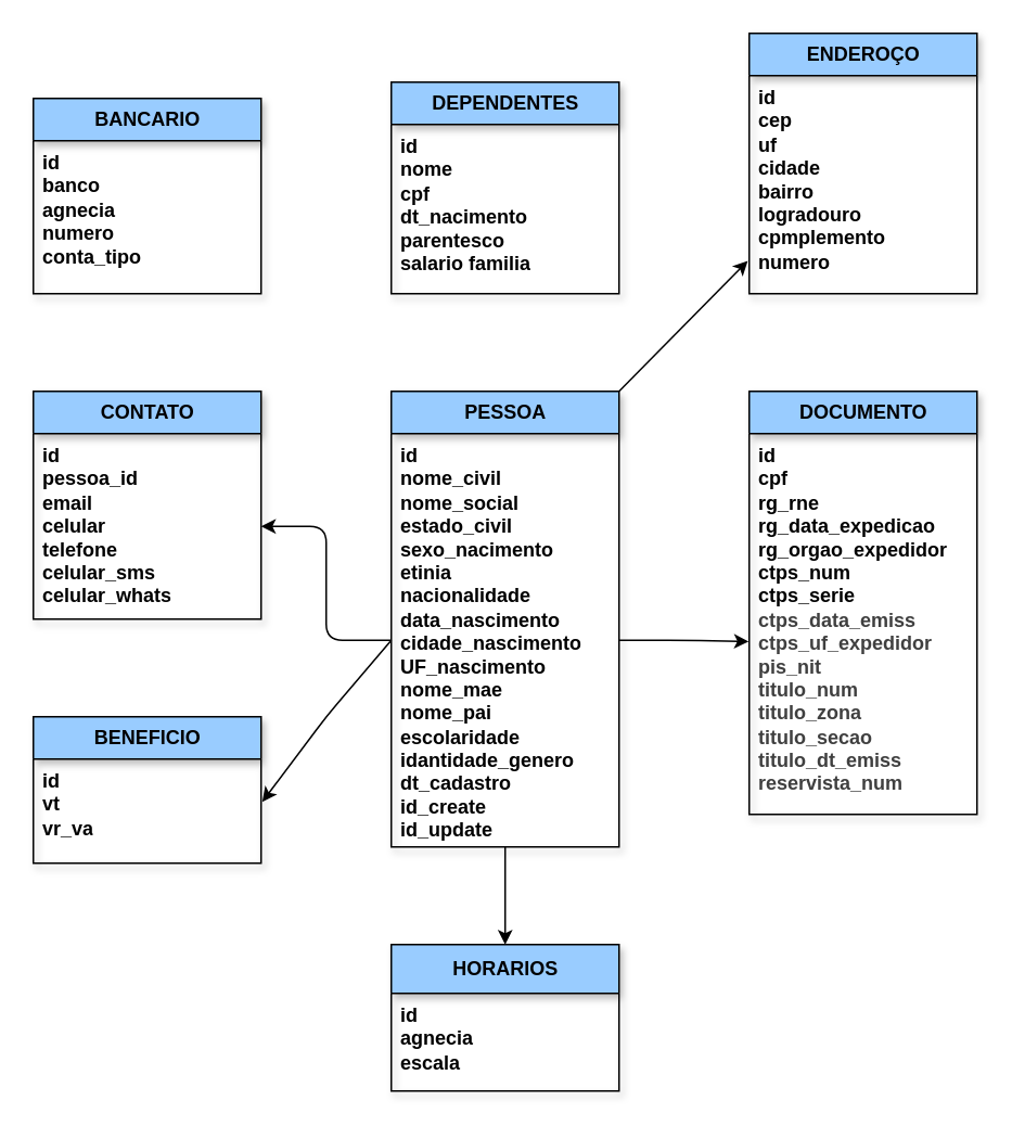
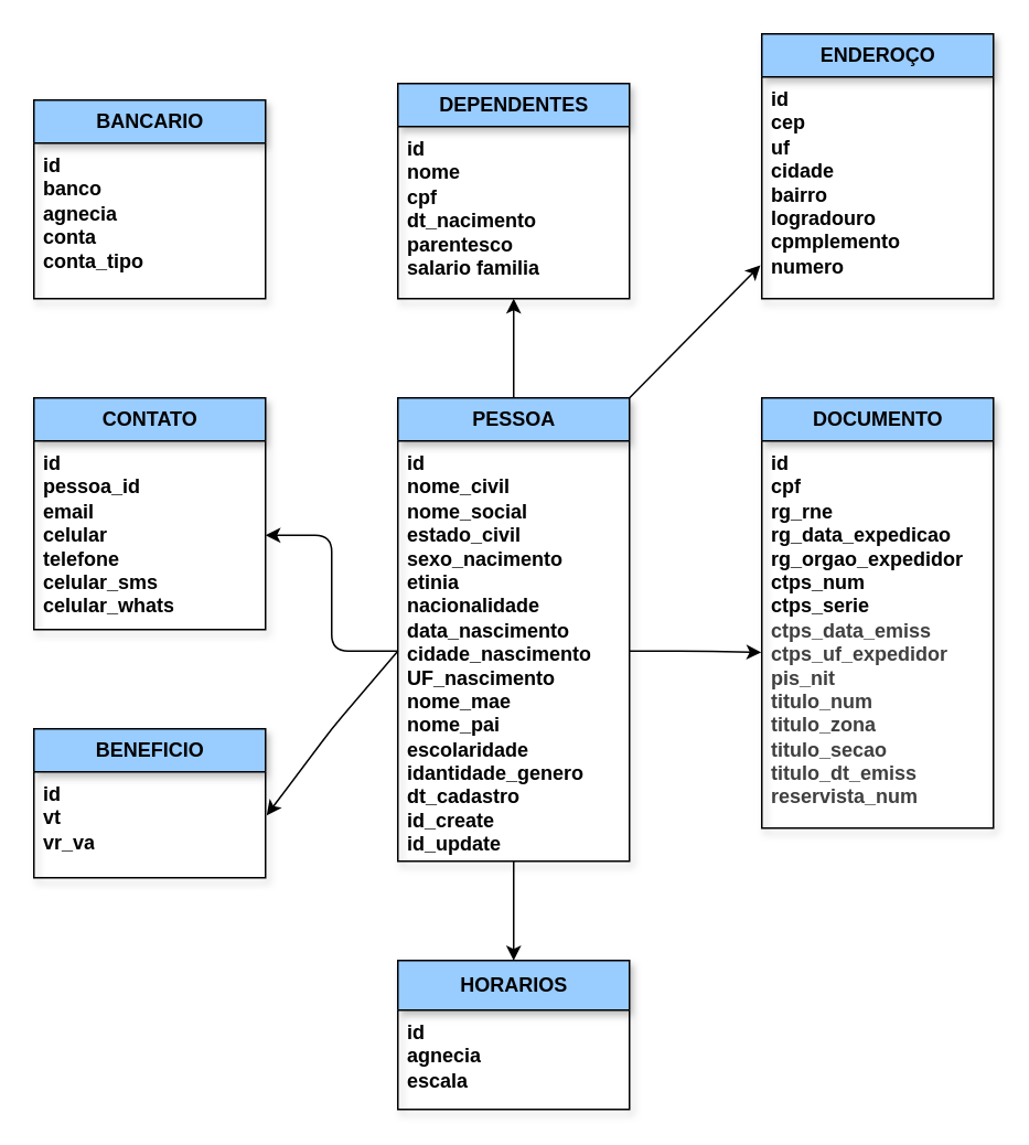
  <mxCell id="0" />
  <mxCell id="1" parent="0" />
  <mxCell id="2" value="&lt;b&gt;CONTATO&lt;/b&gt;" style="swimlane;fontStyle=0;childLayout=stackLayout;horizontal=1;startSize=26;fillColor=#99CCFF;horizontalStack=0;resizeParent=1;resizeParentMax=0;resizeLast=0;collapsible=1;marginBottom=0;html=1;shadow=1;" vertex="1" parent="1"><mxGeometry x="20" y="240" width="140" height="140" as="geometry" /></mxCell>
  <mxCell id="3" value="&lt;b&gt;id&amp;nbsp;&lt;/b&gt;&lt;div&gt;&lt;b&gt;pessoa_id&lt;/b&gt;&lt;/div&gt;&lt;div&gt;&lt;b&gt;email&lt;/b&gt;&lt;/div&gt;&lt;div&gt;&lt;b&gt;celular&lt;/b&gt;&lt;/div&gt;&lt;div&gt;&lt;b&gt;telefone&lt;/b&gt;&lt;/div&gt;&lt;div&gt;&lt;b&gt;celular_sms&lt;/b&gt;&lt;/div&gt;&lt;div&gt;&lt;b&gt;celular_whats&lt;/b&gt;&lt;/div&gt;" style="text;strokeColor=none;fillColor=none;align=left;verticalAlign=top;spacingLeft=4;spacingRight=4;overflow=hidden;rotatable=0;points=[[0,0.5],[1,0.5]];portConstraint=eastwest;whiteSpace=wrap;html=1;shadow=1;" vertex="1" parent="2"><mxGeometry y="26" width="140" height="114" as="geometry" /></mxCell>
+ <mxCell id="4" style="edgeStyle=orthogonalEdgeStyle;html=1;exitX=0.5;exitY=0;exitDx=0;exitDy=0;entryX=0.5;entryY=1;entryDx=0;entryDy=0;" edge="1" parent="1" source="5" target="17"><mxGeometry relative="1" as="geometry" /></mxCell>
  <mxCell id="5" value="&lt;b&gt;PESSOA&lt;/b&gt;" style="swimlane;fontStyle=0;childLayout=stackLayout;horizontal=1;startSize=26;fillColor=#99CCFF;horizontalStack=0;resizeParent=1;resizeParentMax=0;resizeLast=0;collapsible=1;marginBottom=0;html=1;shadow=1;" vertex="1" parent="1"><mxGeometry x="240" y="240" width="140" height="280" as="geometry"><mxRectangle x="-490" y="-930" width="90" height="30" as="alternateBounds" /></mxGeometry></mxCell>
  <mxCell id="6" value="&lt;b&gt;id&lt;/b&gt;&lt;div&gt;&lt;b&gt;nome_civil&lt;/b&gt;&lt;/div&gt;&lt;div&gt;&lt;b&gt;nome_social&lt;/b&gt;&lt;/div&gt;&lt;div&gt;&lt;b&gt;estado_civil&lt;/b&gt;&lt;/div&gt;&lt;div&gt;&lt;b&gt;sexo_nacimento&lt;/b&gt;&lt;/div&gt;&lt;div&gt;&lt;b&gt;etinia&lt;/b&gt;&lt;/div&gt;&lt;div&gt;&lt;b&gt;nacionalidade&lt;/b&gt;&lt;/div&gt;&lt;div&gt;&lt;b&gt;data_nascimento&lt;/b&gt;&lt;/div&gt;&lt;div&gt;&lt;b&gt;cidade_nascimento&lt;/b&gt;&lt;/div&gt;&lt;div&gt;&lt;b&gt;UF_nascimento&lt;/b&gt;&lt;/div&gt;&lt;div&gt;&lt;b&gt;nome_mae&lt;/b&gt;&lt;/div&gt;&lt;div&gt;&lt;b&gt;nome_pai&lt;/b&gt;&lt;/div&gt;&lt;div&gt;&lt;b&gt;escolaridade&lt;/b&gt;&lt;/div&gt;&lt;div&gt;&lt;b&gt;idantidade_genero&lt;/b&gt;&lt;/div&gt;&lt;div&gt;&lt;b&gt;dt_cadastro&lt;/b&gt;&lt;/div&gt;&lt;div&gt;&lt;b&gt;id_create&lt;/b&gt;&lt;/div&gt;&lt;div&gt;&lt;b&gt;id_update&lt;/b&gt;&lt;/div&gt;" style="text;strokeColor=none;fillColor=none;align=left;verticalAlign=top;spacingLeft=4;spacingRight=4;overflow=hidden;rotatable=0;points=[[0,0.5],[1,0.5]];portConstraint=eastwest;whiteSpace=wrap;html=1;shadow=1;" vertex="1" parent="5"><mxGeometry y="26" width="140" height="254" as="geometry" /></mxCell>
  <mxCell id="7" value="&lt;b&gt;DOCUMENTO&lt;/b&gt;" style="swimlane;fontStyle=0;childLayout=stackLayout;horizontal=1;startSize=26;fillColor=#99CCFF;horizontalStack=0;resizeParent=1;resizeParentMax=0;resizeLast=0;collapsible=1;marginBottom=0;html=1;shadow=1;" vertex="1" parent="1"><mxGeometry x="460" y="240" width="140" height="260" as="geometry" /></mxCell>
  <mxCell id="8" value="&lt;div&gt;&lt;b&gt;id&lt;/b&gt;&lt;/div&gt;&lt;b&gt;cpf&lt;/b&gt;&lt;div&gt;&lt;b&gt;rg_rne&lt;/b&gt;&lt;/div&gt;&lt;div&gt;&lt;b&gt;rg_data_expedicao&lt;/b&gt;&lt;/div&gt;&lt;div&gt;&lt;b&gt;rg_orgao_expedidor&lt;/b&gt;&lt;/div&gt;&lt;div&gt;&lt;b&gt;ctps_num&lt;/b&gt;&lt;/div&gt;&lt;div&gt;&lt;b&gt;ctps_serie&lt;/b&gt;&lt;/div&gt;&lt;div&gt;&lt;span style=&quot;color: rgb(63, 63, 63);&quot;&gt;&lt;b&gt;ctps_data_emiss&lt;/b&gt;&lt;/span&gt;&lt;/div&gt;&lt;div&gt;&lt;span style=&quot;color: rgb(63, 63, 63);&quot;&gt;&lt;b&gt;ctps_uf_expedidor&lt;/b&gt;&lt;/span&gt;&lt;/div&gt;&lt;div&gt;&lt;span style=&quot;color: rgb(63, 63, 63);&quot;&gt;&lt;b&gt;pis_nit&lt;/b&gt;&lt;/span&gt;&lt;/div&gt;&lt;div&gt;&lt;span style=&quot;color: rgb(63, 63, 63);&quot;&gt;&lt;b&gt;titulo_num&lt;/b&gt;&lt;/span&gt;&lt;/div&gt;&lt;div&gt;&lt;span style=&quot;color: rgb(63, 63, 63);&quot;&gt;&lt;b&gt;titulo_zona&lt;/b&gt;&lt;/span&gt;&lt;/div&gt;&lt;div&gt;&lt;span style=&quot;color: rgb(63, 63, 63);&quot;&gt;&lt;b&gt;titulo_secao&lt;/b&gt;&lt;/span&gt;&lt;/div&gt;&lt;div&gt;&lt;span style=&quot;color: rgb(63, 63, 63);&quot;&gt;&lt;b&gt;titulo_dt_emiss&lt;/b&gt;&lt;/span&gt;&lt;/div&gt;&lt;div&gt;&lt;span style=&quot;color: rgb(63, 63, 63);&quot;&gt;&lt;b&gt;reservista_num&lt;/b&gt;&lt;/span&gt;&lt;/div&gt;" style="text;strokeColor=none;fillColor=none;align=left;verticalAlign=top;spacingLeft=4;spacingRight=4;overflow=hidden;rotatable=0;points=[[0,0.5],[1,0.5]];portConstraint=eastwest;whiteSpace=wrap;html=1;shadow=1;" vertex="1" parent="7"><mxGeometry y="26" width="140" height="234" as="geometry" /></mxCell>
  <mxCell id="9" value="&lt;b&gt;ENDEROÇO&lt;/b&gt;" style="swimlane;fontStyle=0;childLayout=stackLayout;horizontal=1;startSize=26;fillColor=#99CCFF;horizontalStack=0;resizeParent=1;resizeParentMax=0;resizeLast=0;collapsible=1;marginBottom=0;html=1;shadow=1;" vertex="1" parent="1"><mxGeometry x="460" y="20" width="140" height="160" as="geometry" /></mxCell>
  <mxCell id="10" value="&lt;div&gt;&lt;b style=&quot;background-color: transparent;&quot;&gt;id&lt;/b&gt;&lt;/div&gt;&lt;div&gt;&lt;b style=&quot;background-color: transparent;&quot;&gt;cep&lt;/b&gt;&lt;/div&gt;&lt;div&gt;&lt;b&gt;uf&lt;/b&gt;&lt;/div&gt;&lt;div&gt;&lt;b&gt;cidade&lt;/b&gt;&lt;/div&gt;&lt;div&gt;&lt;b&gt;bairro&lt;/b&gt;&lt;/div&gt;&lt;div&gt;&lt;b&gt;logradouro&lt;/b&gt;&lt;/div&gt;&lt;div&gt;&lt;b&gt;cpmplemento&lt;/b&gt;&lt;/div&gt;&lt;div&gt;&lt;b&gt;numero&lt;/b&gt;&lt;/div&gt;" style="text;strokeColor=none;fillColor=none;align=left;verticalAlign=top;spacingLeft=4;spacingRight=4;overflow=hidden;rotatable=0;points=[[0,0.5],[1,0.5]];portConstraint=eastwest;whiteSpace=wrap;html=1;shadow=1;" vertex="1" parent="9"><mxGeometry y="26" width="140" height="134" as="geometry" /></mxCell>
  <mxCell id="11" value="&lt;b&gt;HORARIOS&lt;/b&gt;" style="swimlane;fontStyle=0;childLayout=stackLayout;horizontal=1;startSize=30;fillColor=#99CCFF;horizontalStack=0;resizeParent=1;resizeParentMax=0;resizeLast=0;collapsible=1;marginBottom=0;html=1;shadow=1;" vertex="1" parent="1"><mxGeometry x="240" y="580" width="140" height="90" as="geometry" /></mxCell>
  <mxCell id="12" value="&lt;b&gt;id&lt;/b&gt;&lt;div&gt;&lt;b&gt;agnecia&lt;/b&gt;&lt;/div&gt;&lt;div&gt;&lt;b&gt;escala&lt;/b&gt;&lt;/div&gt;" style="text;strokeColor=none;fillColor=none;align=left;verticalAlign=top;spacingLeft=4;spacingRight=4;overflow=hidden;rotatable=0;points=[[0,0.5],[1,0.5]];portConstraint=eastwest;whiteSpace=wrap;html=1;shadow=1;" vertex="1" parent="11"><mxGeometry y="30" width="140" height="60" as="geometry" /></mxCell>
  <mxCell id="13" value="&lt;b&gt;BANCARIO&lt;/b&gt;" style="swimlane;fontStyle=0;childLayout=stackLayout;horizontal=1;startSize=26;fillColor=#99CCFF;horizontalStack=0;resizeParent=1;resizeParentMax=0;resizeLast=0;collapsible=1;marginBottom=0;html=1;shadow=1;" vertex="1" parent="1"><mxGeometry x="20" y="60" width="140" height="120" as="geometry" /></mxCell>
- <mxCell id="14" value="&lt;b&gt;id&lt;/b&gt;&lt;div&gt;&lt;b&gt;banco&lt;/b&gt;&lt;/div&gt;&lt;div&gt;&lt;b&gt;agnecia&lt;/b&gt;&lt;/div&gt;&lt;div&gt;&lt;b&gt;numero&lt;/b&gt;&lt;/div&gt;&lt;div&gt;&lt;b&gt;conta_tipo&lt;/b&gt;&lt;/div&gt;" style="text;strokeColor=none;fillColor=none;align=left;verticalAlign=top;spacingLeft=4;spacingRight=4;overflow=hidden;rotatable=0;points=[[0,0.5],[1,0.5]];portConstraint=eastwest;whiteSpace=wrap;html=1;shadow=1;" vertex="1" parent="13"><mxGeometry y="26" width="140" height="94" as="geometry" /></mxCell>
+ <mxCell id="14" value="&lt;b&gt;id&lt;/b&gt;&lt;div&gt;&lt;b&gt;banco&lt;/b&gt;&lt;/div&gt;&lt;div&gt;&lt;b&gt;agnecia&lt;/b&gt;&lt;/div&gt;&lt;div&gt;&lt;b&gt;conta&lt;/b&gt;&lt;/div&gt;&lt;div&gt;&lt;b&gt;conta_tipo&lt;/b&gt;&lt;/div&gt;" style="text;strokeColor=none;fillColor=none;align=left;verticalAlign=top;spacingLeft=4;spacingRight=4;overflow=hidden;rotatable=0;points=[[0,0.5],[1,0.5]];portConstraint=eastwest;whiteSpace=wrap;html=1;shadow=1;" vertex="1" parent="13"><mxGeometry y="26" width="140" height="94" as="geometry" /></mxCell>
  <mxCell id="15" value="&lt;b&gt;BENEFICIO&lt;/b&gt;" style="swimlane;fontStyle=0;childLayout=stackLayout;horizontal=1;startSize=26;fillColor=#99CCFF;horizontalStack=0;resizeParent=1;resizeParentMax=0;resizeLast=0;collapsible=1;marginBottom=0;html=1;shadow=1;" vertex="1" parent="1"><mxGeometry x="20" y="440" width="140" height="90" as="geometry" /></mxCell>
  <mxCell id="16" value="&lt;b&gt;id&lt;/b&gt;&lt;div&gt;&lt;b&gt;vt&lt;/b&gt;&lt;/div&gt;&lt;div&gt;&lt;b&gt;vr_va&lt;/b&gt;&lt;/div&gt;" style="text;strokeColor=none;fillColor=none;align=left;verticalAlign=top;spacingLeft=4;spacingRight=4;overflow=hidden;rotatable=0;points=[[0,0.5],[1,0.5]];portConstraint=eastwest;whiteSpace=wrap;html=1;shadow=1;" vertex="1" parent="15"><mxGeometry y="26" width="140" height="64" as="geometry" /></mxCell>
  <mxCell id="17" value="&lt;b&gt;DEPENDENTES&lt;/b&gt;" style="swimlane;fontStyle=0;childLayout=stackLayout;horizontal=1;startSize=26;fillColor=#99CCFF;horizontalStack=0;resizeParent=1;resizeParentMax=0;resizeLast=0;collapsible=1;marginBottom=0;html=1;shadow=1;" vertex="1" parent="1"><mxGeometry x="240" y="50" width="140" height="130" as="geometry" /></mxCell>
  <mxCell id="18" value="&lt;b&gt;id&lt;br&gt;&lt;/b&gt;&lt;div&gt;&lt;b&gt;nome&lt;/b&gt;&lt;/div&gt;&lt;div&gt;&lt;b&gt;cpf&lt;/b&gt;&lt;/div&gt;&lt;div&gt;&lt;b&gt;dt_nacimento&lt;/b&gt;&lt;/div&gt;&lt;div&gt;&lt;b&gt;parentesco&lt;/b&gt;&lt;/div&gt;&lt;div&gt;&lt;b&gt;salario familia&lt;/b&gt;&lt;/div&gt;" style="text;strokeColor=none;fillColor=none;align=left;verticalAlign=top;spacingLeft=4;spacingRight=4;overflow=hidden;rotatable=0;points=[[0,0.5],[1,0.5]];portConstraint=eastwest;whiteSpace=wrap;html=1;shadow=1;" vertex="1" parent="17"><mxGeometry y="26" width="140" height="104" as="geometry" /></mxCell>
  <mxCell id="19" style="edgeStyle=orthogonalEdgeStyle;html=1;exitX=1;exitY=0.5;exitDx=0;exitDy=0;entryX=-0.002;entryY=0.546;entryDx=0;entryDy=0;entryPerimeter=0;" edge="1" parent="1" source="6" target="8"><mxGeometry relative="1" as="geometry" /></mxCell>
  <mxCell id="20" style="edgeStyle=orthogonalEdgeStyle;html=1;entryX=1;entryY=0.5;entryDx=0;entryDy=0;" edge="1" parent="1" source="6" target="3"><mxGeometry relative="1" as="geometry"><Array as="points"><mxPoint x="200" y="393" /><mxPoint x="200" y="323" /></Array></mxGeometry></mxCell>
  <mxCell id="21" style="edgeStyle=none;html=1;exitX=0;exitY=0.5;exitDx=0;exitDy=0;entryX=1.005;entryY=0.411;entryDx=0;entryDy=0;entryPerimeter=0;" edge="1" parent="1" source="6" target="16"><mxGeometry relative="1" as="geometry"><mxPoint x="170" y="470" as="targetPoint" /><Array as="points"><mxPoint x="200" y="440" /></Array></mxGeometry></mxCell>
  <mxCell id="22" style="edgeStyle=none;html=1;exitX=1;exitY=0;exitDx=0;exitDy=0;entryX=-0.006;entryY=0.849;entryDx=0;entryDy=0;entryPerimeter=0;" edge="1" parent="1" source="5" target="10"><mxGeometry relative="1" as="geometry" /></mxCell>
  <mxCell id="23" style="edgeStyle=none;html=1;" edge="1" parent="1" source="6" target="11"><mxGeometry relative="1" as="geometry" /></mxCell>
